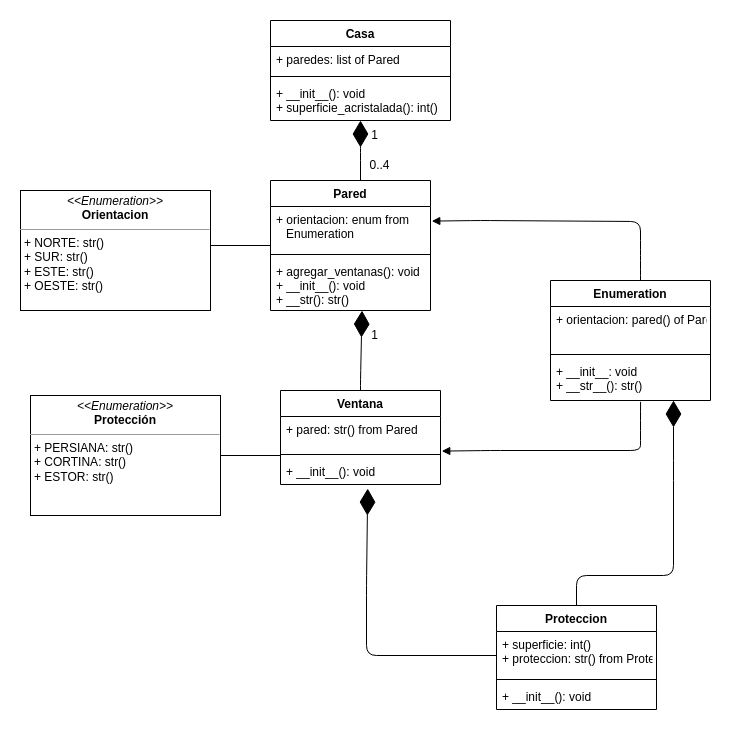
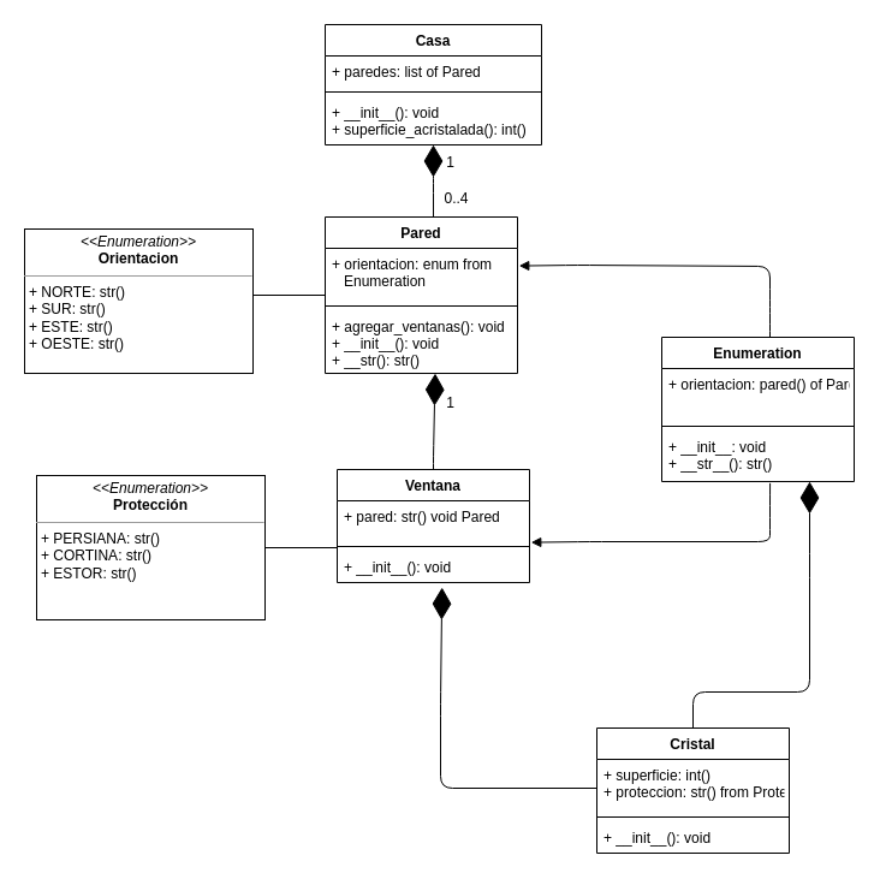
  <mxCell id="0" />
  <mxCell id="1" parent="0" />
  <mxCell id="2" value="Pared" style="swimlane;fontStyle=1;align=center;verticalAlign=top;childLayout=stackLayout;horizontal=1;startSize=26;horizontalStack=0;resizeParent=1;resizeParentMax=0;resizeLast=0;collapsible=1;marginBottom=0;" vertex="1" parent="1"><mxGeometry x="270" y="180" width="160" height="130" as="geometry"><mxRectangle x="200" y="160" width="100" height="30" as="alternateBounds" /></mxGeometry></mxCell>
  <mxCell id="3" value="+ orientacion: enum from&#10;   Enumeration&#10;" style="text;strokeColor=none;fillColor=none;align=left;verticalAlign=top;spacingLeft=4;spacingRight=4;overflow=hidden;rotatable=0;points=[[0,0.5],[1,0.5]];portConstraint=eastwest;" vertex="1" parent="2"><mxGeometry y="26" width="160" height="44" as="geometry" /></mxCell>
  <mxCell id="4" value="" style="line;strokeWidth=1;fillColor=none;align=left;verticalAlign=middle;spacingTop=-1;spacingLeft=3;spacingRight=3;rotatable=0;labelPosition=right;points=[];portConstraint=eastwest;strokeColor=inherit;" vertex="1" parent="2"><mxGeometry y="70" width="160" height="8" as="geometry" /></mxCell>
  <mxCell id="5" value="+ agregar_ventanas(): void&#10;+ __init__(): void&#10;+ __str(): str()" style="text;strokeColor=none;fillColor=none;align=left;verticalAlign=top;spacingLeft=4;spacingRight=4;overflow=hidden;rotatable=0;points=[[0,0.5],[1,0.5]];portConstraint=eastwest;" vertex="1" parent="2"><mxGeometry y="78" width="160" height="52" as="geometry" /></mxCell>
  <mxCell id="6" value="&lt;p style=&quot;margin:0px;margin-top:4px;text-align:center;&quot;&gt;&lt;i&gt;&amp;lt;&amp;lt;Enumeration&amp;gt;&amp;gt;&lt;/i&gt;&lt;br&gt;&lt;b&gt;Orientacion&lt;/b&gt;&lt;/p&gt;&lt;hr size=&quot;1&quot;&gt;&lt;p style=&quot;margin:0px;margin-left:4px;&quot;&gt;+ NORTE: str()&lt;br&gt;&lt;/p&gt;&lt;p style=&quot;margin:0px;margin-left:4px;&quot;&gt;+ SUR: str()&lt;/p&gt;&lt;p style=&quot;margin:0px;margin-left:4px;&quot;&gt;+ ESTE: str()&lt;/p&gt;&lt;p style=&quot;margin:0px;margin-left:4px;&quot;&gt;+ OESTE: str()&lt;/p&gt;&lt;p style=&quot;margin:0px;margin-left:4px;&quot;&gt;&lt;br&gt;&lt;/p&gt;" style="verticalAlign=top;align=left;overflow=fill;fontSize=12;fontFamily=Helvetica;html=1;" vertex="1" parent="1"><mxGeometry x="20" y="190" width="190" height="120" as="geometry" /></mxCell>
  <mxCell id="7" value="Ventana" style="swimlane;fontStyle=1;align=center;verticalAlign=top;childLayout=stackLayout;horizontal=1;startSize=26;horizontalStack=0;resizeParent=1;resizeParentMax=0;resizeLast=0;collapsible=1;marginBottom=0;" vertex="1" parent="1"><mxGeometry x="280" y="390" width="160" height="94" as="geometry" /></mxCell>
- <mxCell id="8" value="+ pared: str() from Pared" style="text;strokeColor=none;fillColor=none;align=left;verticalAlign=top;spacingLeft=4;spacingRight=4;overflow=hidden;rotatable=0;points=[[0,0.5],[1,0.5]];portConstraint=eastwest;" vertex="1" parent="7"><mxGeometry y="26" width="160" height="34" as="geometry" /></mxCell>
+ <mxCell id="8" value="+ pared: str() void Pared" style="text;strokeColor=none;fillColor=none;align=left;verticalAlign=top;spacingLeft=4;spacingRight=4;overflow=hidden;rotatable=0;points=[[0,0.5],[1,0.5]];portConstraint=eastwest;" vertex="1" parent="7"><mxGeometry y="26" width="160" height="34" as="geometry" /></mxCell>
  <mxCell id="9" value="" style="line;strokeWidth=1;fillColor=none;align=left;verticalAlign=middle;spacingTop=-1;spacingLeft=3;spacingRight=3;rotatable=0;labelPosition=right;points=[];portConstraint=eastwest;strokeColor=inherit;" vertex="1" parent="7"><mxGeometry y="60" width="160" height="8" as="geometry" /></mxCell>
  <mxCell id="10" value="+ __init__(): void" style="text;strokeColor=none;fillColor=none;align=left;verticalAlign=top;spacingLeft=4;spacingRight=4;overflow=hidden;rotatable=0;points=[[0,0.5],[1,0.5]];portConstraint=eastwest;" vertex="1" parent="7"><mxGeometry y="68" width="160" height="26" as="geometry" /></mxCell>
  <mxCell id="11" value="Casa" style="swimlane;fontStyle=1;align=center;verticalAlign=top;childLayout=stackLayout;horizontal=1;startSize=26;horizontalStack=0;resizeParent=1;resizeParentMax=0;resizeLast=0;collapsible=1;marginBottom=0;" vertex="1" parent="1"><mxGeometry x="270" y="20" width="180" height="100" as="geometry" /></mxCell>
  <mxCell id="12" value="+ paredes: list of Pared" style="text;strokeColor=none;fillColor=none;align=left;verticalAlign=top;spacingLeft=4;spacingRight=4;overflow=hidden;rotatable=0;points=[[0,0.5],[1,0.5]];portConstraint=eastwest;" vertex="1" parent="11"><mxGeometry y="26" width="180" height="26" as="geometry" /></mxCell>
  <mxCell id="13" value="" style="line;strokeWidth=1;fillColor=none;align=left;verticalAlign=middle;spacingTop=-1;spacingLeft=3;spacingRight=3;rotatable=0;labelPosition=right;points=[];portConstraint=eastwest;strokeColor=inherit;" vertex="1" parent="11"><mxGeometry y="52" width="180" height="8" as="geometry" /></mxCell>
  <mxCell id="14" value="+ __init__(): void&#10;+ superficie_acristalada(): int()" style="text;strokeColor=none;fillColor=none;align=left;verticalAlign=top;spacingLeft=4;spacingRight=4;overflow=hidden;rotatable=0;points=[[0,0.5],[1,0.5]];portConstraint=eastwest;" vertex="1" parent="11"><mxGeometry y="60" width="180" height="40" as="geometry" /></mxCell>
  <mxCell id="15" value="" style="line;strokeWidth=1;fillColor=none;align=left;verticalAlign=middle;spacingTop=-1;spacingLeft=3;spacingRight=3;rotatable=0;labelPosition=right;points=[];portConstraint=eastwest;strokeColor=inherit;" vertex="1" parent="1"><mxGeometry x="210" y="241" width="60" height="8" as="geometry" /></mxCell>
  <mxCell id="16" value="" style="endArrow=diamondThin;endFill=1;endSize=24;html=1;entryX=0.572;entryY=1.002;entryDx=0;entryDy=0;entryPerimeter=0;exitX=0.5;exitY=0;exitDx=0;exitDy=0;" edge="1" parent="1" source="7" target="5"><mxGeometry width="160" relative="1" as="geometry"><mxPoint x="340" y="430" as="sourcePoint" /><mxPoint x="337.04" y="312.808" as="targetPoint" /><Array as="points"><mxPoint x="360" y="380" /></Array></mxGeometry></mxCell>
  <mxCell id="17" value="1" style="text;html=1;align=center;verticalAlign=middle;resizable=0;points=[];autosize=1;strokeColor=none;fillColor=none;" vertex="1" parent="1"><mxGeometry x="359" y="120" width="30" height="30" as="geometry" /></mxCell>
  <mxCell id="18" value="0..4" style="text;html=1;align=center;verticalAlign=middle;resizable=0;points=[];autosize=1;strokeColor=none;fillColor=none;" vertex="1" parent="1"><mxGeometry x="359" y="150" width="40" height="30" as="geometry" /></mxCell>
  <mxCell id="19" value="1" style="text;html=1;align=center;verticalAlign=middle;resizable=0;points=[];autosize=1;strokeColor=none;fillColor=none;" vertex="1" parent="1"><mxGeometry x="359" y="320" width="30" height="30" as="geometry" /></mxCell>
  <mxCell id="20" value="" style="endArrow=diamondThin;endFill=1;endSize=24;html=1;" edge="1" parent="1"><mxGeometry width="160" relative="1" as="geometry"><mxPoint x="360" y="180" as="sourcePoint" /><mxPoint x="360" y="120" as="targetPoint" /><Array as="points"><mxPoint x="360" y="150" /></Array></mxGeometry></mxCell>
  <mxCell id="21" value="" style="html=1;verticalAlign=bottom;labelBackgroundColor=none;endArrow=block;endFill=1;entryX=1.008;entryY=0.332;entryDx=0;entryDy=0;entryPerimeter=0;" edge="1" parent="1" target="3"><mxGeometry width="160" relative="1" as="geometry"><mxPoint x="640" y="280" as="sourcePoint" /><mxPoint x="480.889" y="190" as="targetPoint" /><Array as="points"><mxPoint x="640" y="270" /><mxPoint x="640" y="250" /><mxPoint x="640" y="221" /><mxPoint x="480" y="220" /></Array></mxGeometry></mxCell>
  <mxCell id="22" value="Enumeration" style="swimlane;fontStyle=1;align=center;verticalAlign=top;childLayout=stackLayout;horizontal=1;startSize=26;horizontalStack=0;resizeParent=1;resizeParentMax=0;resizeLast=0;collapsible=1;marginBottom=0;" vertex="1" parent="1"><mxGeometry x="550" y="280" width="160" height="120" as="geometry" /></mxCell>
  <mxCell id="23" value="+ orientacion: pared() of Pared" style="text;strokeColor=none;fillColor=none;align=left;verticalAlign=top;spacingLeft=4;spacingRight=4;overflow=hidden;rotatable=0;points=[[0,0.5],[1,0.5]];portConstraint=eastwest;" vertex="1" parent="22"><mxGeometry y="26" width="160" height="44" as="geometry" /></mxCell>
  <mxCell id="24" value="" style="line;strokeWidth=1;fillColor=none;align=left;verticalAlign=middle;spacingTop=-1;spacingLeft=3;spacingRight=3;rotatable=0;labelPosition=right;points=[];portConstraint=eastwest;strokeColor=inherit;" vertex="1" parent="22"><mxGeometry y="70" width="160" height="8" as="geometry" /></mxCell>
  <mxCell id="25" value="+ __init__: void&#10;+ __str__(): str()" style="text;strokeColor=none;fillColor=none;align=left;verticalAlign=top;spacingLeft=4;spacingRight=4;overflow=hidden;rotatable=0;points=[[0,0.5],[1,0.5]];portConstraint=eastwest;" vertex="1" parent="22"><mxGeometry y="78" width="160" height="42" as="geometry" /></mxCell>
  <mxCell id="26" value="" style="html=1;verticalAlign=bottom;labelBackgroundColor=none;endArrow=block;endFill=1;entryX=1.008;entryY=0.332;entryDx=0;entryDy=0;entryPerimeter=0;exitX=0.563;exitY=1.032;exitDx=0;exitDy=0;exitPerimeter=0;" edge="1" parent="1" source="25"><mxGeometry width="160" relative="1" as="geometry"><mxPoint x="650" y="510" as="sourcePoint" /><mxPoint x="441.28" y="450.608" as="targetPoint" /><Array as="points"><mxPoint x="640" y="420" /><mxPoint x="640" y="440" /><mxPoint x="640" y="430" /><mxPoint x="640" y="450" /><mxPoint x="490" y="450" /></Array></mxGeometry></mxCell>
  <mxCell id="27" value="&lt;p style=&quot;margin:0px;margin-top:4px;text-align:center;&quot;&gt;&lt;i&gt;&amp;lt;&amp;lt;Enumeration&amp;gt;&amp;gt;&lt;/i&gt;&lt;br&gt;&lt;b&gt;Protección&lt;/b&gt;&lt;/p&gt;&lt;hr size=&quot;1&quot;&gt;&lt;p style=&quot;margin:0px;margin-left:4px;&quot;&gt;+ PERSIANA: str()&lt;/p&gt;&lt;p style=&quot;margin:0px;margin-left:4px;&quot;&gt;+ CORTINA: str()&lt;/p&gt;&lt;p style=&quot;margin:0px;margin-left:4px;&quot;&gt;+ ESTOR: str()&lt;/p&gt;&lt;p style=&quot;margin:0px;margin-left:4px;&quot;&gt;&lt;br&gt;&lt;/p&gt;" style="verticalAlign=top;align=left;overflow=fill;fontSize=12;fontFamily=Helvetica;html=1;" vertex="1" parent="1"><mxGeometry x="30" y="395" width="190" height="120" as="geometry" /></mxCell>
  <mxCell id="28" value="" style="line;strokeWidth=1;fillColor=none;align=left;verticalAlign=middle;spacingTop=-1;spacingLeft=3;spacingRight=3;rotatable=0;labelPosition=right;points=[];portConstraint=eastwest;strokeColor=inherit;" vertex="1" parent="1"><mxGeometry x="220" y="451" width="60" height="8" as="geometry" /></mxCell>
  <mxCell id="29" value="" style="endArrow=diamondThin;endFill=1;endSize=24;html=1;entryX=0.545;entryY=1.159;entryDx=0;entryDy=0;entryPerimeter=0;" edge="1" parent="1" target="10"><mxGeometry width="160" relative="1" as="geometry"><mxPoint x="496" y="655" as="sourcePoint" /><mxPoint x="366" y="515" as="targetPoint" /><Array as="points"><mxPoint x="366" y="655" /><mxPoint x="366" y="585" /></Array></mxGeometry></mxCell>
- <mxCell id="30" value="Proteccion" style="swimlane;fontStyle=1;align=center;verticalAlign=top;childLayout=stackLayout;horizontal=1;startSize=26;horizontalStack=0;resizeParent=1;resizeParentMax=0;resizeLast=0;collapsible=1;marginBottom=0;" vertex="1" parent="1"><mxGeometry x="496" y="605" width="160" height="104" as="geometry" /></mxCell>
+ <mxCell id="30" value="Cristal" style="swimlane;fontStyle=1;align=center;verticalAlign=top;childLayout=stackLayout;horizontal=1;startSize=26;horizontalStack=0;resizeParent=1;resizeParentMax=0;resizeLast=0;collapsible=1;marginBottom=0;" vertex="1" parent="1"><mxGeometry x="496" y="605" width="160" height="104" as="geometry" /></mxCell>
  <mxCell id="31" value="+ superficie: int()&#10;+ proteccion: str() from Proteccion" style="text;strokeColor=none;fillColor=none;align=left;verticalAlign=top;spacingLeft=4;spacingRight=4;overflow=hidden;rotatable=0;points=[[0,0.5],[1,0.5]];portConstraint=eastwest;" vertex="1" parent="30"><mxGeometry y="26" width="160" height="44" as="geometry" /></mxCell>
  <mxCell id="32" value="" style="line;strokeWidth=1;fillColor=none;align=left;verticalAlign=middle;spacingTop=-1;spacingLeft=3;spacingRight=3;rotatable=0;labelPosition=right;points=[];portConstraint=eastwest;strokeColor=inherit;" vertex="1" parent="30"><mxGeometry y="70" width="160" height="8" as="geometry" /></mxCell>
  <mxCell id="33" value="+ __init__(): void" style="text;strokeColor=none;fillColor=none;align=left;verticalAlign=top;spacingLeft=4;spacingRight=4;overflow=hidden;rotatable=0;points=[[0,0.5],[1,0.5]];portConstraint=eastwest;" vertex="1" parent="30"><mxGeometry y="78" width="160" height="26" as="geometry" /></mxCell>
  <mxCell id="34" value="" style="endArrow=diamondThin;endFill=1;endSize=24;html=1;exitX=0.5;exitY=0;exitDx=0;exitDy=0;" edge="1" parent="1" source="30"><mxGeometry width="160" relative="1" as="geometry"><mxPoint x="803" y="540" as="sourcePoint" /><mxPoint x="673" y="400" as="targetPoint" /><Array as="points"><mxPoint x="576" y="575" /><mxPoint x="673" y="575" /><mxPoint x="673" y="470" /></Array></mxGeometry></mxCell>
